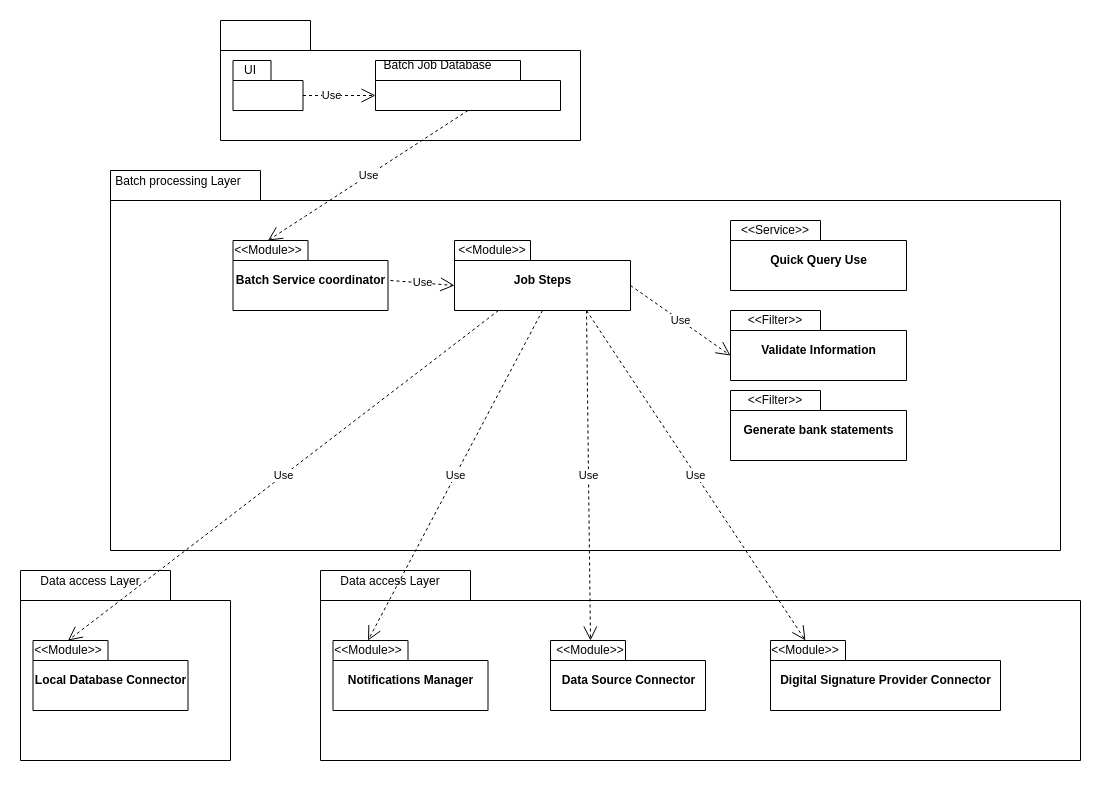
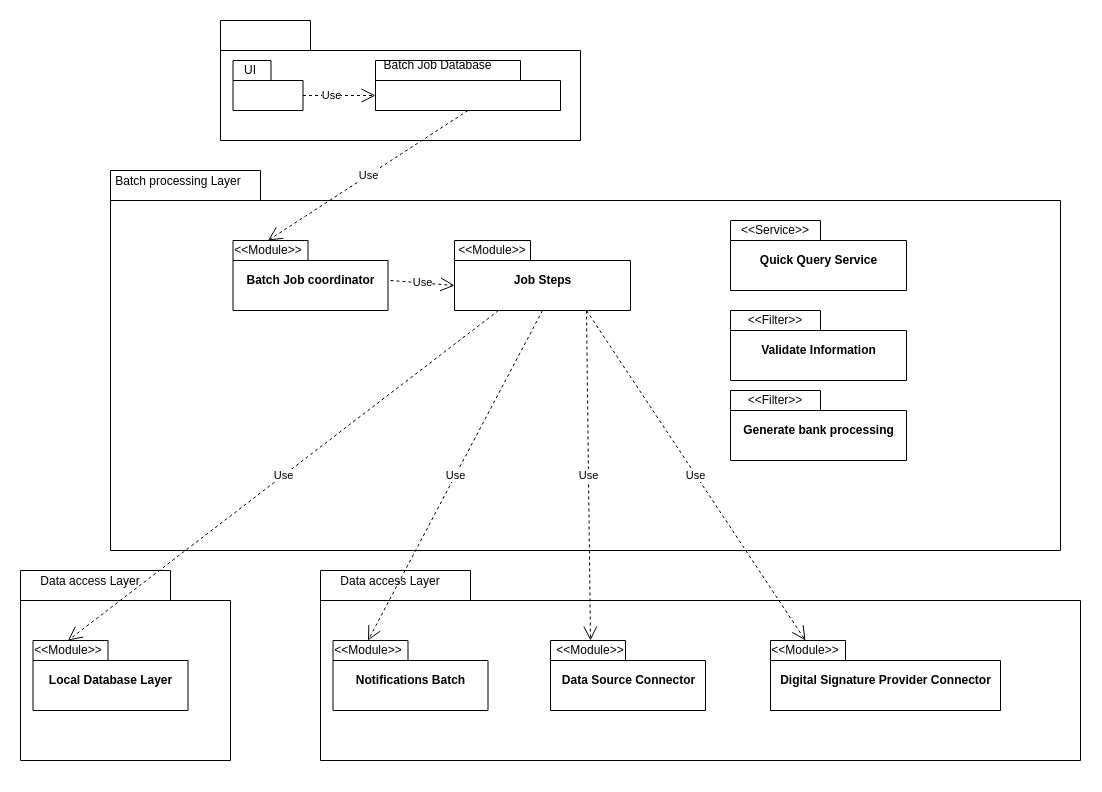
  <mxCell id="0" />
  <mxCell id="1" parent="0" />
  <mxCell id="2" value="" style="shape=folder;fontStyle=1;spacingTop=10;tabWidth=150;tabHeight=30;tabPosition=left;html=1;" vertex="1" parent="1"><mxGeometry x="110" y="170" width="950" height="380" as="geometry" /></mxCell>
  <mxCell id="3" value="Batch processing Layer" style="text;html=1;strokeColor=none;fillColor=none;align=center;verticalAlign=middle;whiteSpace=wrap;rounded=0;" vertex="1" parent="1"><mxGeometry x="107.5" y="180" width="140" as="geometry" /></mxCell>
  <mxCell id="4" value="" style="shape=folder;fontStyle=1;spacingTop=10;tabWidth=90;tabHeight=30;tabPosition=left;html=1;" vertex="1" parent="1"><mxGeometry x="220" y="20" width="360" height="120" as="geometry" /></mxCell>
  <mxCell id="5" value="" style="shape=folder;fontStyle=1;spacingTop=10;tabWidth=38;tabHeight=20;tabPosition=left;html=1;" vertex="1" parent="1"><mxGeometry x="232.5" y="60" width="70" height="50" as="geometry" /></mxCell>
- <mxCell id="6" value="Batch Service coordinator" style="shape=folder;fontStyle=1;spacingTop=10;tabWidth=75;tabHeight=20;tabPosition=left;html=1;" vertex="1" parent="1"><mxGeometry x="232.5" y="240" width="155" height="70" as="geometry" /></mxCell>
+ <mxCell id="6" value="Batch Job coordinator" style="shape=folder;fontStyle=1;spacingTop=10;tabWidth=75;tabHeight=20;tabPosition=left;html=1;" vertex="1" parent="1"><mxGeometry x="232.5" y="240" width="155" height="70" as="geometry" /></mxCell>
  <mxCell id="7" value="&amp;lt;&amp;lt;Module&amp;gt;&amp;gt;" style="text;html=1;strokeColor=none;fillColor=none;align=center;verticalAlign=middle;whiteSpace=wrap;rounded=0;" vertex="1" parent="1"><mxGeometry x="247.5" y="240" width="40" height="20" as="geometry" /></mxCell>
  <mxCell id="8" value="Job Steps" style="shape=folder;fontStyle=1;spacingTop=10;tabWidth=76;tabHeight=20;tabPosition=left;html=1;" vertex="1" parent="1"><mxGeometry x="454" y="240" width="176" height="70" as="geometry" /></mxCell>
  <mxCell id="9" value="&amp;lt;&amp;lt;Module&amp;gt;&amp;gt;" style="text;html=1;strokeColor=none;fillColor=none;align=center;verticalAlign=middle;whiteSpace=wrap;rounded=0;" vertex="1" parent="1"><mxGeometry x="454" y="240" width="76" height="20" as="geometry" /></mxCell>
  <mxCell id="10" value="" style="shape=folder;fontStyle=1;spacingTop=10;tabWidth=150;tabHeight=30;tabPosition=left;html=1;" vertex="1" parent="1"><mxGeometry y="570" width="210" height="190" as="geometry" x="20" /></mxCell>
  <mxCell id="11" value="Data access Layer" style="text;html=1;strokeColor=none;fillColor=none;align=center;verticalAlign=middle;whiteSpace=wrap;rounded=0;" vertex="1" parent="1"><mxGeometry y="580" width="140" as="geometry" x="20" /></mxCell>
- <mxCell id="12" value="Local Database Connector" style="shape=folder;fontStyle=1;spacingTop=10;tabWidth=75;tabHeight=20;tabPosition=left;html=1;" vertex="1" parent="1"><mxGeometry x="32.5" y="640" width="155" height="70" as="geometry" /></mxCell>
+ <mxCell id="12" value="Local Database Layer" style="shape=folder;fontStyle=1;spacingTop=10;tabWidth=75;tabHeight=20;tabPosition=left;html=1;" vertex="1" parent="1"><mxGeometry x="32.5" y="640" width="155" height="70" as="geometry" /></mxCell>
  <mxCell id="13" value="&amp;lt;&amp;lt;Module&amp;gt;&amp;gt;" style="text;html=1;strokeColor=none;fillColor=none;align=center;verticalAlign=middle;whiteSpace=wrap;rounded=0;" vertex="1" parent="1"><mxGeometry x="47.5" y="640" width="40" height="20" as="geometry" /></mxCell>
  <mxCell id="14" value="" style="shape=folder;fontStyle=1;spacingTop=10;tabWidth=150;tabHeight=30;tabPosition=left;html=1;" vertex="1" parent="1"><mxGeometry x="320" y="570" width="760" height="190" as="geometry" /></mxCell>
  <mxCell id="15" value="Data access Layer" style="text;html=1;strokeColor=none;fillColor=none;align=center;verticalAlign=middle;whiteSpace=wrap;rounded=0;" vertex="1" parent="1"><mxGeometry x="320" y="580" width="140" as="geometry" /></mxCell>
- <mxCell id="16" value="Notifications Manager" style="shape=folder;fontStyle=1;spacingTop=10;tabWidth=75;tabHeight=20;tabPosition=left;html=1;" vertex="1" parent="1"><mxGeometry x="332.5" y="640" width="155" height="70" as="geometry" /></mxCell>
+ <mxCell id="16" value="Notifications Batch" style="shape=folder;fontStyle=1;spacingTop=10;tabWidth=75;tabHeight=20;tabPosition=left;html=1;" vertex="1" parent="1"><mxGeometry x="332.5" y="640" width="155" height="70" as="geometry" /></mxCell>
  <mxCell id="17" value="&amp;lt;&amp;lt;Module&amp;gt;&amp;gt;" style="text;html=1;strokeColor=none;fillColor=none;align=center;verticalAlign=middle;whiteSpace=wrap;rounded=0;" vertex="1" parent="1"><mxGeometry x="347.5" y="640" width="40" height="20" as="geometry" /></mxCell>
  <mxCell id="18" value="Data Source Connector" style="shape=folder;fontStyle=1;spacingTop=10;tabWidth=75;tabHeight=20;tabPosition=left;html=1;" vertex="1" parent="1"><mxGeometry x="550" y="640" width="155" height="70" as="geometry" /></mxCell>
  <mxCell id="19" value="&amp;lt;&amp;lt;Module&amp;gt;&amp;gt;" style="text;html=1;strokeColor=none;fillColor=none;align=center;verticalAlign=middle;whiteSpace=wrap;rounded=0;" vertex="1" parent="1"><mxGeometry x="570" y="640" width="40" height="20" as="geometry" /></mxCell>
  <mxCell id="20" value="Digital Signature Provider Connector" style="shape=folder;fontStyle=1;spacingTop=10;tabWidth=75;tabHeight=20;tabPosition=left;html=1;" vertex="1" parent="1"><mxGeometry x="770" y="640" width="230" height="70" as="geometry" /></mxCell>
  <mxCell id="21" value="&amp;lt;&amp;lt;Module&amp;gt;&amp;gt;" style="text;html=1;strokeColor=none;fillColor=none;align=center;verticalAlign=middle;whiteSpace=wrap;rounded=0;" vertex="1" parent="1"><mxGeometry x="785" y="640" width="40" height="20" as="geometry" /></mxCell>
  <mxCell id="22" value="Use" style="endArrow=open;endSize=12;dashed=1;html=1;exitX=0.25;exitY=1;exitDx=0;exitDy=0;exitPerimeter=0;entryX=0.5;entryY=0;entryDx=0;entryDy=0;" edge="1" parent="1" source="8" target="13"><mxGeometry width="160" relative="1" as="geometry"><mxPoint x="370" y="410" as="sourcePoint" /><mxPoint x="530" y="410" as="targetPoint" /></mxGeometry></mxCell>
  <mxCell id="23" value="Use" style="endArrow=open;endSize=12;dashed=1;html=1;exitX=0.5;exitY=1;exitDx=0;exitDy=0;exitPerimeter=0;entryX=0.5;entryY=0;entryDx=0;entryDy=0;" edge="1" parent="1" source="8" target="17"><mxGeometry width="160" relative="1" as="geometry"><mxPoint x="370" y="410" as="sourcePoint" /><mxPoint x="530" y="410" as="targetPoint" /></mxGeometry></mxCell>
  <mxCell id="24" value="Use" style="endArrow=open;endSize=12;dashed=1;html=1;exitX=0.75;exitY=1;exitDx=0;exitDy=0;exitPerimeter=0;" edge="1" parent="1" source="8"><mxGeometry width="160" relative="1" as="geometry"><mxPoint x="542" y="312" as="sourcePoint" /><mxPoint x="590" y="640" as="targetPoint" /></mxGeometry></mxCell>
  <mxCell id="25" value="Use" style="endArrow=open;endSize=12;dashed=1;html=1;exitX=0.75;exitY=1;exitDx=0;exitDy=0;exitPerimeter=0;entryX=0.5;entryY=0;entryDx=0;entryDy=0;" edge="1" parent="1" source="8" target="21"><mxGeometry width="160" relative="1" as="geometry"><mxPoint x="370" y="410" as="sourcePoint" /><mxPoint x="530" y="410" as="targetPoint" /></mxGeometry></mxCell>
  <mxCell id="26" value="UI" style="text;html=1;strokeColor=none;fillColor=none;align=center;verticalAlign=middle;whiteSpace=wrap;rounded=0;" vertex="1" parent="1"><mxGeometry x="230" y="60" width="40" height="20" as="geometry" /></mxCell>
  <mxCell id="27" value="Use" style="endArrow=open;endSize=12;dashed=1;html=1;exitX=0;exitY=0;exitDx=70;exitDy=35;exitPerimeter=0;entryX=0;entryY=0;entryDx=0;entryDy=35;entryPerimeter=0;" edge="1" parent="1" source="5" target="28"><mxGeometry x="-0.231" width="160" relative="1" as="geometry"><mxPoint x="40" y="230" as="sourcePoint" /><mxPoint x="200" y="230" as="targetPoint" /><mxPoint as="offset" /></mxGeometry></mxCell>
  <mxCell id="28" value="" style="shape=folder;fontStyle=1;spacingTop=10;tabWidth=145;tabHeight=20;tabPosition=left;html=1;" vertex="1" parent="1"><mxGeometry x="375" y="60" width="185" height="50" as="geometry" /></mxCell>
  <mxCell id="29" value="Batch Job Database" style="text;html=1;strokeColor=none;fillColor=none;align=center;verticalAlign=middle;whiteSpace=wrap;rounded=0;" vertex="1" parent="1"><mxGeometry x="375" y="60" width="125" height="10" as="geometry" /></mxCell>
  <mxCell id="30" value="Use" style="endArrow=open;endSize=12;dashed=1;html=1;exitX=0.5;exitY=1;exitDx=0;exitDy=0;exitPerimeter=0;entryX=0.5;entryY=0;entryDx=0;entryDy=0;" edge="1" parent="1" source="28" target="7"><mxGeometry width="160" relative="1" as="geometry"><mxPoint x="370" y="200" as="sourcePoint" /><mxPoint x="530" y="200" as="targetPoint" /></mxGeometry></mxCell>
  <mxCell id="31" value="Use" style="endArrow=open;endSize=12;dashed=1;html=1;entryX=0;entryY=0;entryDx=0;entryDy=45;entryPerimeter=0;" edge="1" parent="1" target="8"><mxGeometry width="160" relative="1" as="geometry"><mxPoint x="390" y="280" as="sourcePoint" /><mxPoint x="530" y="200" as="targetPoint" /></mxGeometry></mxCell>
- <mxCell id="32" value="Quick Query Use" style="shape=folder;fontStyle=1;spacingTop=10;tabWidth=90;tabHeight=20;tabPosition=left;html=1;" vertex="1" parent="1"><mxGeometry x="730" y="220" width="176" height="70" as="geometry" /></mxCell>
+ <mxCell id="32" value="Quick Query Service" style="shape=folder;fontStyle=1;spacingTop=10;tabWidth=90;tabHeight=20;tabPosition=left;html=1;" vertex="1" parent="1"><mxGeometry x="730" y="220" width="176" height="70" as="geometry" /></mxCell>
  <mxCell id="33" value="&amp;lt;&amp;lt;Service&amp;gt;&amp;gt;" style="text;html=1;strokeColor=none;fillColor=none;align=center;verticalAlign=middle;whiteSpace=wrap;rounded=0;" vertex="1" parent="1"><mxGeometry x="720" y="220" width="110" height="20" as="geometry" /></mxCell>
  <mxCell id="34" value="Validate Information" style="shape=folder;fontStyle=1;spacingTop=10;tabWidth=90;tabHeight=20;tabPosition=left;html=1;" vertex="1" parent="1"><mxGeometry x="730" y="310" width="176" height="70" as="geometry" /></mxCell>
  <mxCell id="35" value="&amp;lt;&amp;lt;Filter&amp;gt;&amp;gt;" style="text;html=1;strokeColor=none;fillColor=none;align=center;verticalAlign=middle;whiteSpace=wrap;rounded=0;" vertex="1" parent="1"><mxGeometry x="720" y="310" width="110" height="20" as="geometry" /></mxCell>
- <mxCell id="36" value="Use" style="endArrow=open;endSize=12;dashed=1;html=1;exitX=0;exitY=0;exitDx=176;exitDy=45;exitPerimeter=0;entryX=0;entryY=0;entryDx=0;entryDy=45;entryPerimeter=0;" edge="1" parent="1" source="8" target="34"><mxGeometry width="160" relative="1" as="geometry"><mxPoint x="370" y="400" as="sourcePoint" /><mxPoint x="530" y="400" as="targetPoint" /></mxGeometry></mxCell>
- <mxCell id="37" value="Generate bank statements" style="shape=folder;fontStyle=1;spacingTop=10;tabWidth=90;tabHeight=20;tabPosition=left;html=1;" vertex="1" parent="1"><mxGeometry x="730" y="390" width="176" height="70" as="geometry" /></mxCell>
+ <mxCell id="37" value="Generate bank processing" style="shape=folder;fontStyle=1;spacingTop=10;tabWidth=90;tabHeight=20;tabPosition=left;html=1;" vertex="1" parent="1"><mxGeometry x="730" y="390" width="176" height="70" as="geometry" /></mxCell>
  <mxCell id="38" value="&amp;lt;&amp;lt;Filter&amp;gt;&amp;gt;" style="text;html=1;strokeColor=none;fillColor=none;align=center;verticalAlign=middle;whiteSpace=wrap;rounded=0;" vertex="1" parent="1"><mxGeometry x="720" y="390" width="110" height="20" as="geometry" /></mxCell>
  <mxCell id="39" style="edgeStyle=orthogonalEdgeStyle;rounded=0;orthogonalLoop=1;jettySize=auto;html=1;exitX=0.5;exitY=1;exitDx=0;exitDy=0;" edge="1" parent="1"><mxGeometry relative="1" as="geometry"><mxPoint x="550" y="770" as="sourcePoint" /><mxPoint x="550" y="770" as="targetPoint" /></mxGeometry></mxCell>
